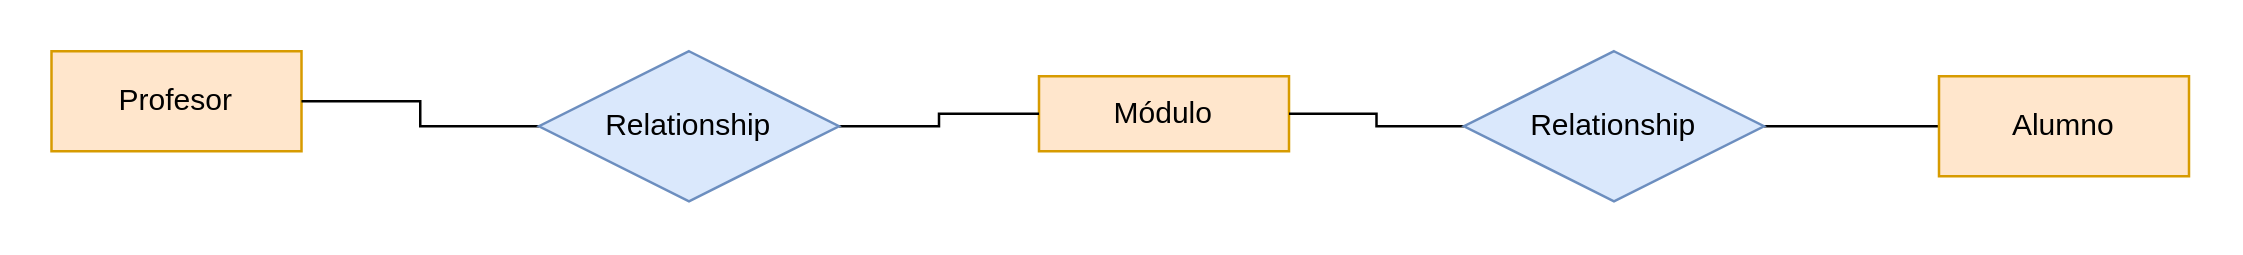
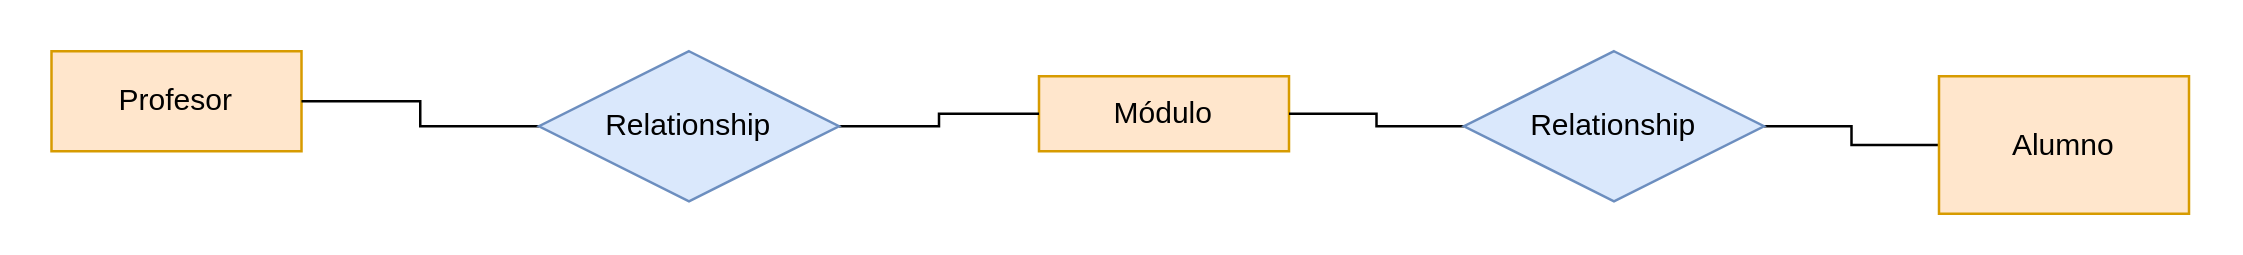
  <mxCell id="0" />
  <mxCell id="1" parent="0" />
  <mxCell id="2" value="Profesor" style="whiteSpace=wrap;html=1;align=center;fillColor=#ffe6cc;strokeColor=#d79b00;" vertex="1" parent="1"><mxGeometry x="20" y="20" width="100" height="40" as="geometry" /></mxCell>
  <mxCell id="3" value="Módulo" style="whiteSpace=wrap;html=1;align=center;fillColor=#ffe6cc;strokeColor=#d79b00;" vertex="1" parent="1"><mxGeometry x="415" y="30" width="100" height="30" as="geometry" /></mxCell>
  <mxCell id="4" style="edgeStyle=orthogonalEdgeStyle;rounded=0;orthogonalLoop=1;jettySize=auto;html=1;entryX=1;entryY=0.5;entryDx=0;entryDy=0;endArrow=none;endFill=0;" edge="1" parent="1" source="5" target="10"><mxGeometry relative="1" as="geometry" /></mxCell>
- <mxCell id="5" value="Alumno" style="whiteSpace=wrap;html=1;align=center;fillColor=#ffe6cc;strokeColor=#d79b00;" vertex="1" parent="1"><mxGeometry x="775" y="30" width="100" height="40" as="geometry" /></mxCell>
+ <mxCell id="5" value="Alumno" style="whiteSpace=wrap;html=1;align=center;fillColor=#ffe6cc;strokeColor=#d79b00;" vertex="1" parent="1"><mxGeometry x="775" y="30" width="100" height="55" as="geometry" /></mxCell>
  <mxCell id="6" style="edgeStyle=orthogonalEdgeStyle;rounded=0;orthogonalLoop=1;jettySize=auto;html=1;entryX=1;entryY=0.5;entryDx=0;entryDy=0;endArrow=none;endFill=0;" edge="1" parent="1" source="8" target="2"><mxGeometry relative="1" as="geometry" /></mxCell>
  <mxCell id="7" style="edgeStyle=orthogonalEdgeStyle;rounded=0;orthogonalLoop=1;jettySize=auto;html=1;entryX=0;entryY=0.5;entryDx=0;entryDy=0;endArrow=none;endFill=0;" edge="1" parent="1" source="8" target="3"><mxGeometry relative="1" as="geometry" /></mxCell>
  <mxCell id="8" value="Relationship" style="shape=rhombus;perimeter=rhombusPerimeter;whiteSpace=wrap;html=1;align=center;fillColor=#dae8fc;strokeColor=#6c8ebf;" vertex="1" parent="1"><mxGeometry x="215" y="20" width="120" height="60" as="geometry" /></mxCell>
  <mxCell id="9" style="edgeStyle=orthogonalEdgeStyle;rounded=0;orthogonalLoop=1;jettySize=auto;html=1;entryX=1;entryY=0.5;entryDx=0;entryDy=0;endArrow=none;endFill=0;" edge="1" parent="1" source="10" target="3"><mxGeometry relative="1" as="geometry" /></mxCell>
  <mxCell id="10" value="Relationship" style="shape=rhombus;perimeter=rhombusPerimeter;whiteSpace=wrap;html=1;align=center;fillColor=#dae8fc;strokeColor=#6c8ebf;" vertex="1" parent="1"><mxGeometry x="585" y="20" width="120" height="60" as="geometry" /></mxCell>
